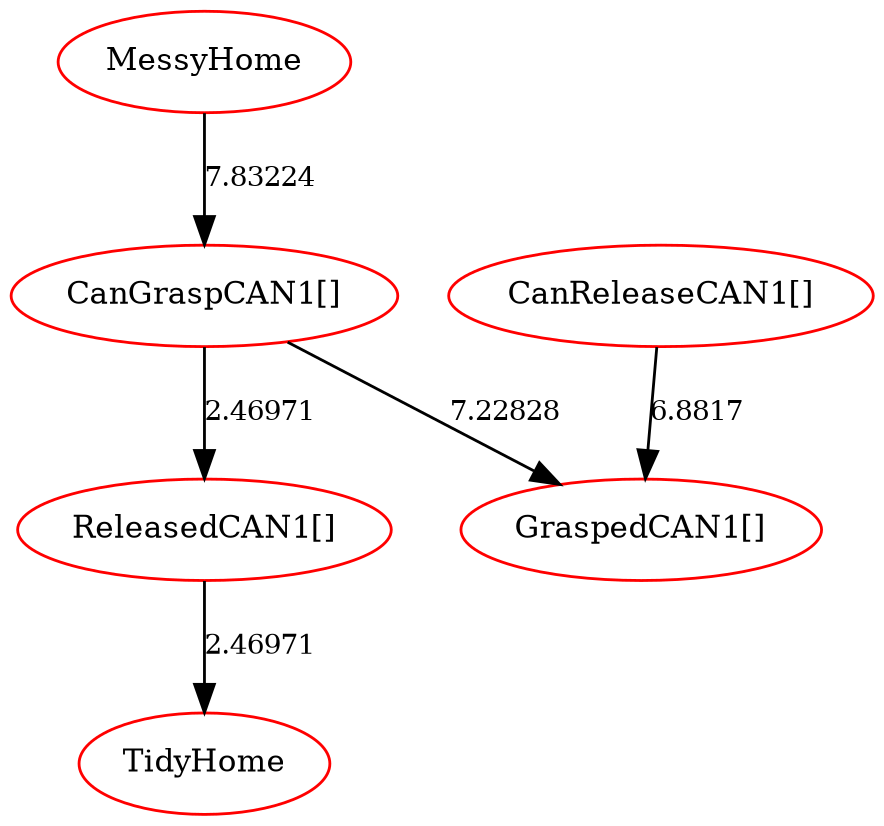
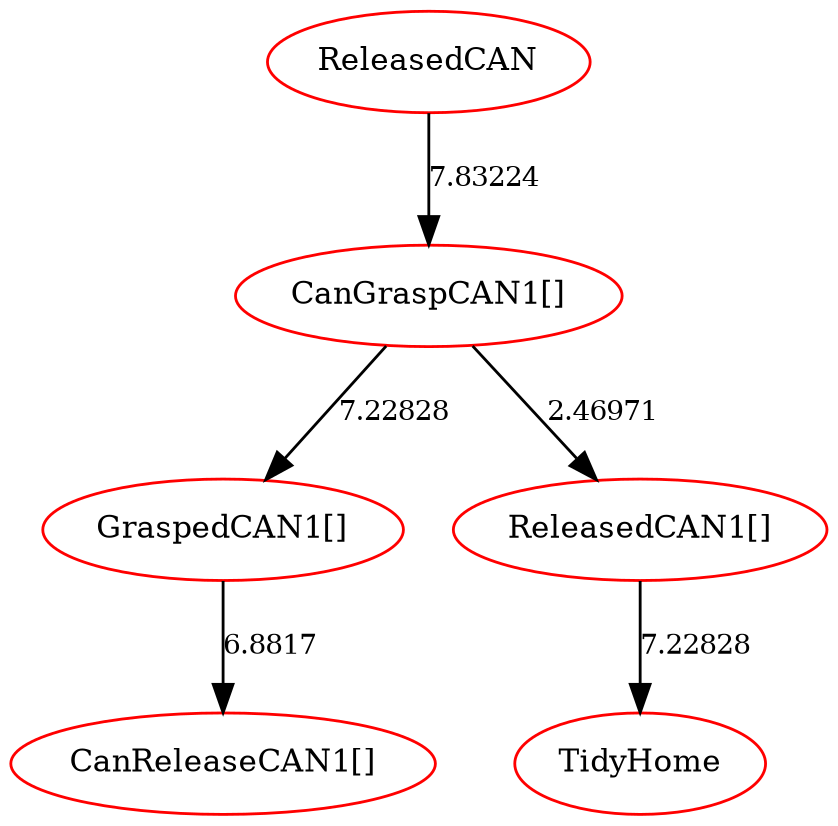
  digraph {
    node [color=red fontsize=11]
    edge [fontsize=10]
-   n1 [label=MessyHome]
+   n1 [label=ReleasedCAN]
    n2 [label="CanGraspCAN1[]"]
    n3 [label="GraspedCAN1[]"]
    n4 [label="ReleasedCAN1[]"]
    n5 [label=TidyHome]
    n6 [label="CanReleaseCAN1[]"]
    n1 -> n2 [label=7.83224]
    n2 -> n3 [label=7.22828]
    n2 -> n4 [label=2.46971]
-   n6 -> n3 [label=6.8817]
-   n4 -> n5 [label=2.46971]
+   n3 -> n6 [label=6.8817]
+   n4 -> n5 [label=7.22828]
  }
